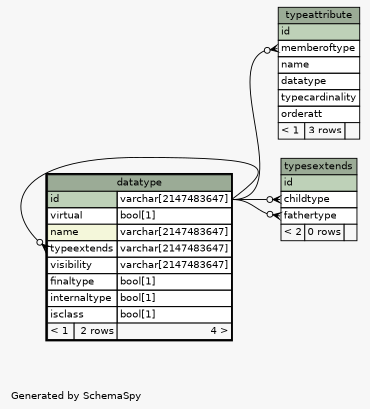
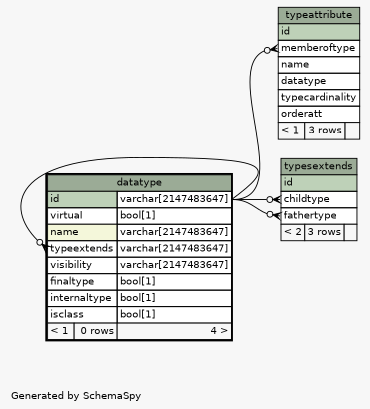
  digraph {
    bgcolor="#f7f7f7"
    fontname=Helvetica
    fontsize=11
    label="\nGenerated by SchemaSpy"
    labeljust=l
    nodesep=0.18
    rankdir=RL
    ranksep=0.46
    node [fontname=Helvetica fontsize=11 shape=plaintext]
    edge [arrowhead=none arrowsize=0.8 arrowtail=crowodot dir=back headport="id.type:e"]
-   n1 [label=<     <TABLE BORDER="2" CELLBORDER="1" CELLSPACING="0" BGCOLOR="#ffffff">       <TR><TD COLSPAN="3" BGCOLOR="#9bab96" ALIGN="CENTER">datatype</TD></TR>       <TR><TD PORT="id" COLSPAN="2" BGCOLOR="#bed1b8" ALIGN="LEFT">id</TD><TD PORT="id.type" ALIGN="LEFT">varchar[2147483647]</TD></TR>       <TR><TD PORT="virtual" COLSPAN="2" ALIGN="LEFT">virtual</TD><TD PORT="virtual.type" ALIGN="LEFT">bool[1]</TD></TR>       <TR><TD PORT="name" COLSPAN="2" BGCOLOR="#f4f7da" ALIGN="LEFT">name</TD><TD PORT="name.type" ALIGN="LEFT">varchar[2147483647]</TD></TR>       <TR><TD PORT="typeextends" COLSPAN="2" ALIGN="LEFT">typeextends</TD><TD PORT="typeextends.type" ALIGN="LEFT">varchar[2147483647]</TD></TR>       <TR><TD PORT="visibility" COLSPAN="2" ALIGN="LEFT">visibility</TD><TD PORT="visibility.type" ALIGN="LEFT">varchar[2147483647]</TD></TR>       <TR><TD PORT="finaltype" COLSPAN="2" ALIGN="LEFT">finaltype</TD><TD PORT="finaltype.type" ALIGN="LEFT">bool[1]</TD></TR>       <TR><TD PORT="internaltype" COLSPAN="2" ALIGN="LEFT">internaltype</TD><TD PORT="internaltype.type" ALIGN="LEFT">bool[1]</TD></TR>       <TR><TD PORT="isclass" COLSPAN="2" ALIGN="LEFT">isclass</TD><TD PORT="isclass.type" ALIGN="LEFT">bool[1]</TD></TR>       <TR><TD ALIGN="LEFT" BGCOLOR="#f7f7f7">&lt; 1</TD><TD ALIGN="RIGHT" BGCOLOR="#f7f7f7">2 rows</TD><TD ALIGN="RIGHT" BGCOLOR="#f7f7f7">4 &gt;</TD></TR>     </TABLE>>]
+   n1 [label=<     <TABLE BORDER="2" CELLBORDER="1" CELLSPACING="0" BGCOLOR="#ffffff">       <TR><TD COLSPAN="3" BGCOLOR="#9bab96" ALIGN="CENTER">datatype</TD></TR>       <TR><TD PORT="id" COLSPAN="2" BGCOLOR="#bed1b8" ALIGN="LEFT">id</TD><TD PORT="id.type" ALIGN="LEFT">varchar[2147483647]</TD></TR>       <TR><TD PORT="virtual" COLSPAN="2" ALIGN="LEFT">virtual</TD><TD PORT="virtual.type" ALIGN="LEFT">bool[1]</TD></TR>       <TR><TD PORT="name" COLSPAN="2" BGCOLOR="#f4f7da" ALIGN="LEFT">name</TD><TD PORT="name.type" ALIGN="LEFT">varchar[2147483647]</TD></TR>       <TR><TD PORT="typeextends" COLSPAN="2" ALIGN="LEFT">typeextends</TD><TD PORT="typeextends.type" ALIGN="LEFT">varchar[2147483647]</TD></TR>       <TR><TD PORT="visibility" COLSPAN="2" ALIGN="LEFT">visibility</TD><TD PORT="visibility.type" ALIGN="LEFT">varchar[2147483647]</TD></TR>       <TR><TD PORT="finaltype" COLSPAN="2" ALIGN="LEFT">finaltype</TD><TD PORT="finaltype.type" ALIGN="LEFT">bool[1]</TD></TR>       <TR><TD PORT="internaltype" COLSPAN="2" ALIGN="LEFT">internaltype</TD><TD PORT="internaltype.type" ALIGN="LEFT">bool[1]</TD></TR>       <TR><TD PORT="isclass" COLSPAN="2" ALIGN="LEFT">isclass</TD><TD PORT="isclass.type" ALIGN="LEFT">bool[1]</TD></TR>       <TR><TD ALIGN="LEFT" BGCOLOR="#f7f7f7">&lt; 1</TD><TD ALIGN="RIGHT" BGCOLOR="#f7f7f7">0 rows</TD><TD ALIGN="RIGHT" BGCOLOR="#f7f7f7">4 &gt;</TD></TR>     </TABLE>>]
    n2 [label=<     <TABLE BORDER="0" CELLBORDER="1" CELLSPACING="0" BGCOLOR="#ffffff">       <TR><TD COLSPAN="3" BGCOLOR="#9bab96" ALIGN="CENTER">typeattribute</TD></TR>       <TR><TD PORT="id" COLSPAN="3" BGCOLOR="#bed1b8" ALIGN="LEFT">id</TD></TR>       <TR><TD PORT="memberoftype" COLSPAN="3" ALIGN="LEFT">memberoftype</TD></TR>       <TR><TD PORT="name" COLSPAN="3" ALIGN="LEFT">name</TD></TR>       <TR><TD PORT="datatype" COLSPAN="3" ALIGN="LEFT">datatype</TD></TR>       <TR><TD PORT="typecardinality" COLSPAN="3" ALIGN="LEFT">typecardinality</TD></TR>       <TR><TD PORT="orderatt" COLSPAN="3" ALIGN="LEFT">orderatt</TD></TR>       <TR><TD ALIGN="LEFT" BGCOLOR="#f7f7f7">&lt; 1</TD><TD ALIGN="RIGHT" BGCOLOR="#f7f7f7">3 rows</TD><TD ALIGN="RIGHT" BGCOLOR="#f7f7f7">  </TD></TR>     </TABLE>>]
-   n3 [label=<     <TABLE BORDER="0" CELLBORDER="1" CELLSPACING="0" BGCOLOR="#ffffff">       <TR><TD COLSPAN="3" BGCOLOR="#9bab96" ALIGN="CENTER">typesextends</TD></TR>       <TR><TD PORT="id" COLSPAN="3" BGCOLOR="#bed1b8" ALIGN="LEFT">id</TD></TR>       <TR><TD PORT="childtype" COLSPAN="3" ALIGN="LEFT">childtype</TD></TR>       <TR><TD PORT="fathertype" COLSPAN="3" ALIGN="LEFT">fathertype</TD></TR>       <TR><TD ALIGN="LEFT" BGCOLOR="#f7f7f7">&lt; 2</TD><TD ALIGN="RIGHT" BGCOLOR="#f7f7f7">0 rows</TD><TD ALIGN="RIGHT" BGCOLOR="#f7f7f7">  </TD></TR>     </TABLE>>]
+   n3 [label=<     <TABLE BORDER="0" CELLBORDER="1" CELLSPACING="0" BGCOLOR="#ffffff">       <TR><TD COLSPAN="3" BGCOLOR="#9bab96" ALIGN="CENTER">typesextends</TD></TR>       <TR><TD PORT="id" COLSPAN="3" BGCOLOR="#bed1b8" ALIGN="LEFT">id</TD></TR>       <TR><TD PORT="childtype" COLSPAN="3" ALIGN="LEFT">childtype</TD></TR>       <TR><TD PORT="fathertype" COLSPAN="3" ALIGN="LEFT">fathertype</TD></TR>       <TR><TD ALIGN="LEFT" BGCOLOR="#f7f7f7">&lt; 2</TD><TD ALIGN="RIGHT" BGCOLOR="#f7f7f7">3 rows</TD><TD ALIGN="RIGHT" BGCOLOR="#f7f7f7">  </TD></TR>     </TABLE>>]
    n1 -> n1 [tailport="typeextends:w"]
    n2 -> n1 [tailport="memberoftype:w"]
    n3 -> n1 [tailport="childtype:w"]
    n3 -> n1 [tailport="fathertype:w"]
  }
